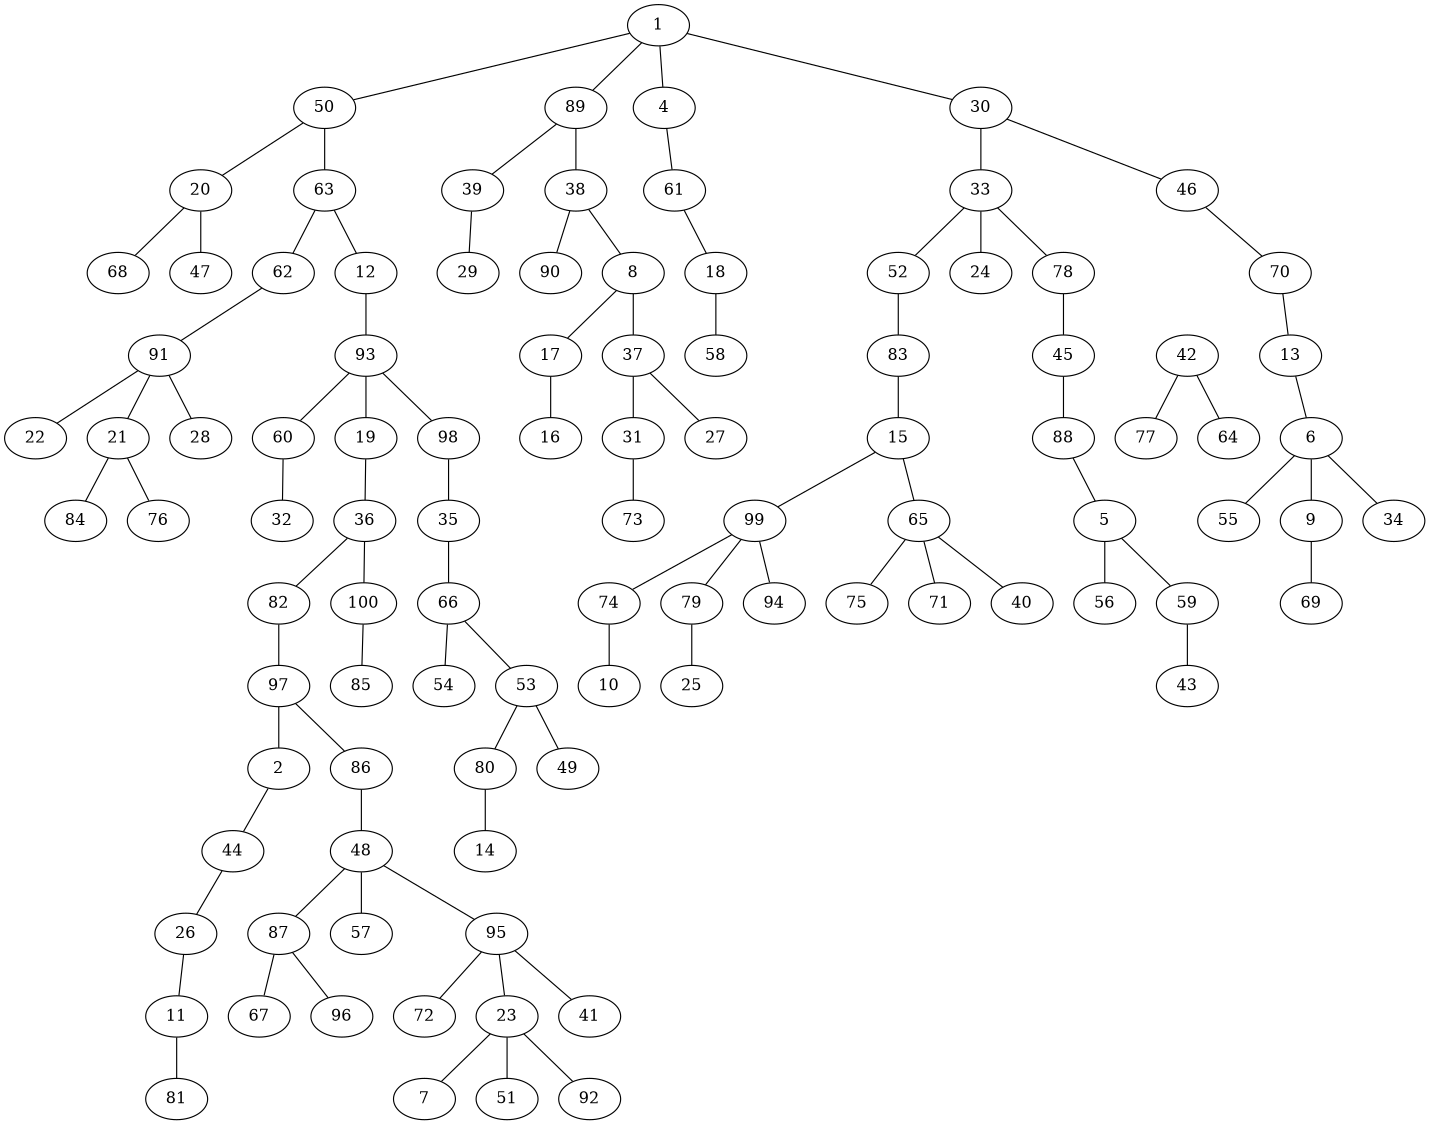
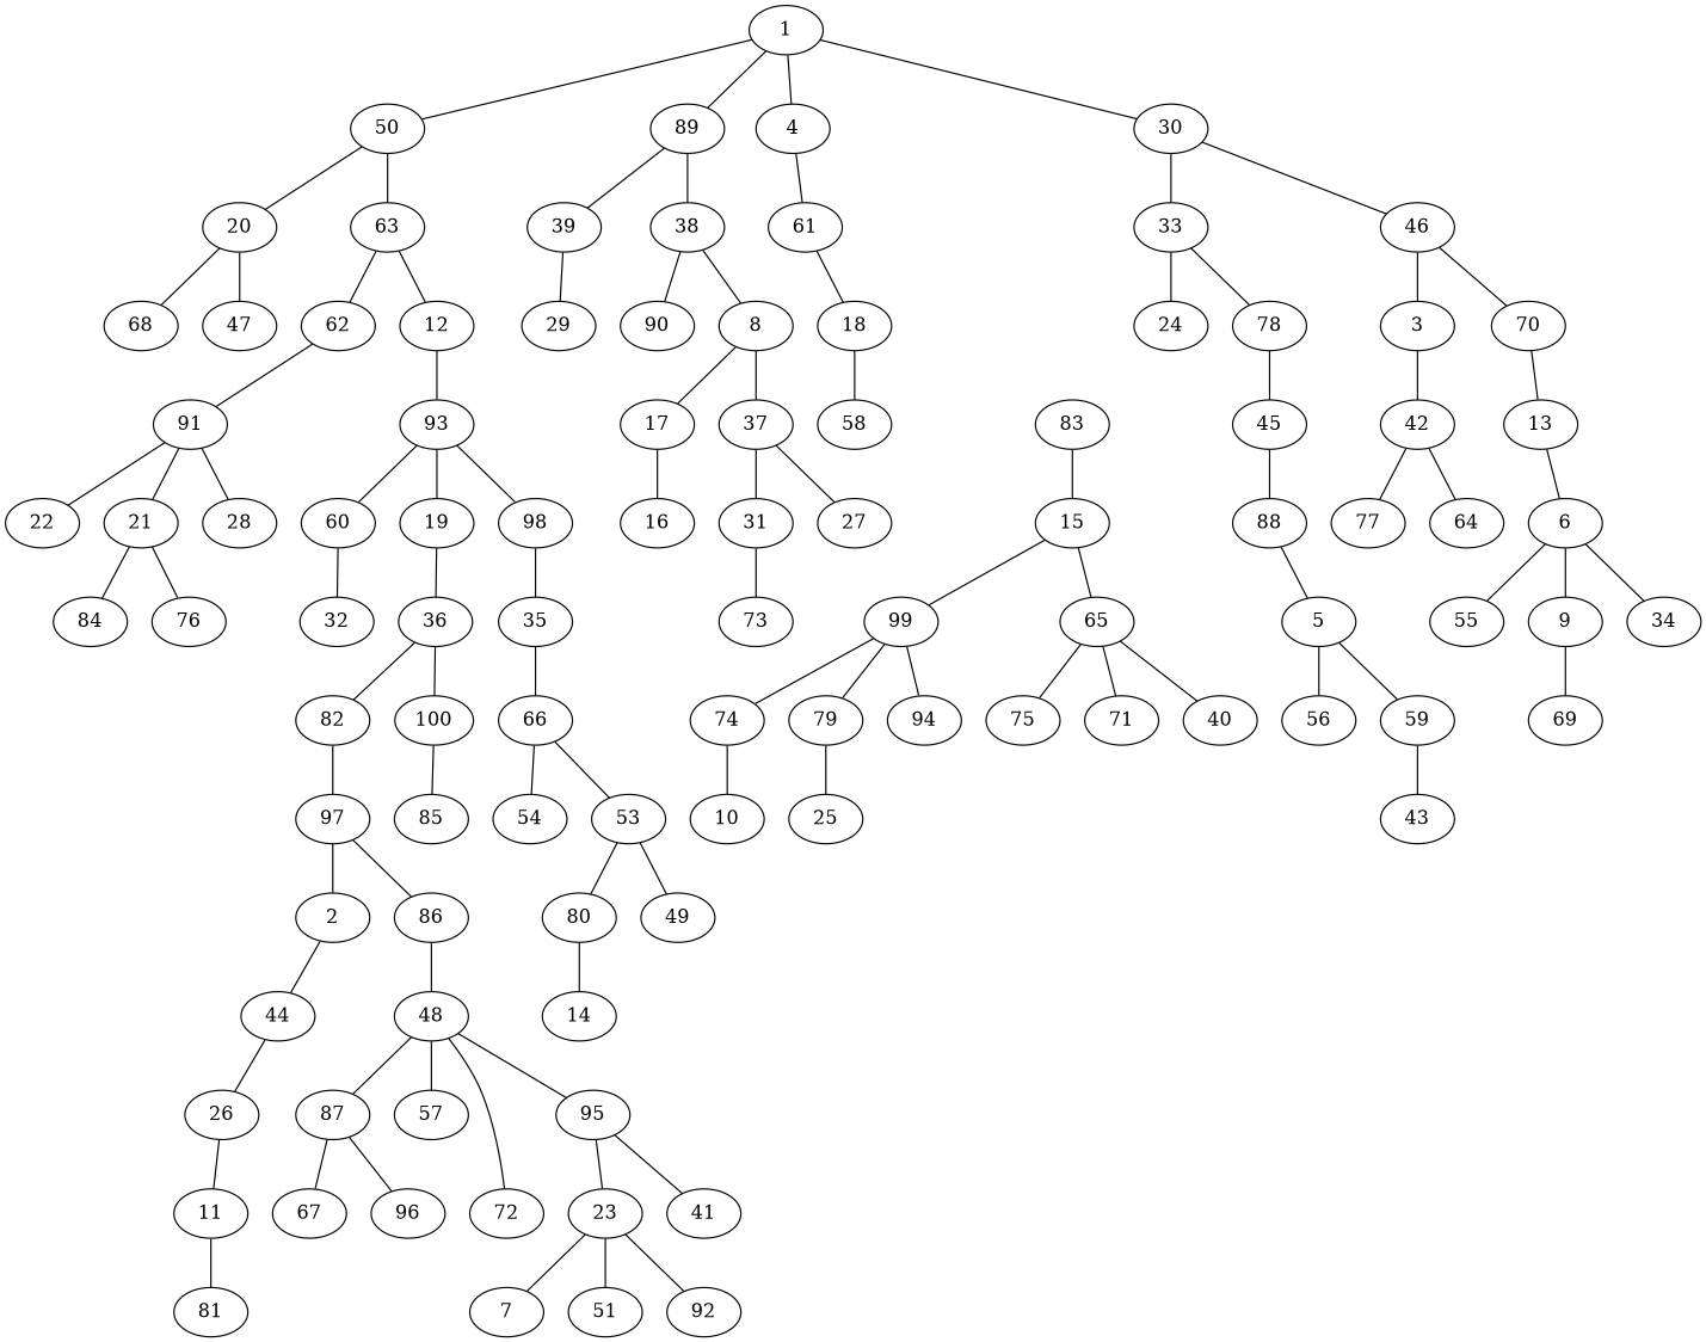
  graph {
    1
    50
    89
    4
    30
    63
    20
    38
    39
    61
    46
    33
    12
    62
    47
    68
    8
    90
    29
    18
    70
+   3
    24
    78
-   52
    93
    91
    37
    17
    58
    13
    42
    45
    83
    19
    98
    60
    21
    28
    22
    31
    27
    16
    6
    64
    77
    88
    15
    36
    35
    32
    76
    84
    73
    55
    9
    34
    5
    99
    65
    82
    100
    66
    69
    59
    56
    74
    79
    94
    75
    71
    40
    10
    97
    85
    43
    25
    2
    86
    53
    54
    44
    48
    80
    49
    26
    95
    87
    57
    14
    11
    23
    41
    72
    96
    67
    81
    92
    7
    51
    1 -- 50
    1 -- 89
    1 -- 4
    1 -- 30
    50 -- 63
    50 -- 20
    89 -- 38
    89 -- 39
    4 -- 61
    30 -- 46
    30 -- 33
    63 -- 12
    63 -- 62
    20 -- 47
    20 -- 68
    38 -- 8
    38 -- 90
    39 -- 29
    61 -- 18
    46 -- 70
+   46 -- 3
    33 -- 24
    33 -- 78
-   33 -- 52
    12 -- 93
    62 -- 91
    8 -- 37
    8 -- 17
    18 -- 58
    70 -- 13
+   3 -- 42
    78 -- 45
-   52 -- 83
    93 -- 19
    93 -- 98
    93 -- 60
    91 -- 21
    91 -- 28
    91 -- 22
    37 -- 31
    37 -- 27
    17 -- 16
    13 -- 6
    42 -- 64
    42 -- 77
    45 -- 88
    83 -- 15
    19 -- 36
    98 -- 35
    60 -- 32
    21 -- 76
    21 -- 84
    31 -- 73
    6 -- 55
    6 -- 9
    6 -- 34
    88 -- 5
    15 -- 99
    15 -- 65
    36 -- 82
    36 -- 100
    35 -- 66
    9 -- 69
    5 -- 59
    5 -- 56
    99 -- 74
    99 -- 79
    99 -- 94
    65 -- 75
    65 -- 71
    65 -- 40
    82 -- 97
    100 -- 85
    66 -- 53
    66 -- 54
    59 -- 43
    74 -- 10
    79 -- 25
    97 -- 2
    97 -- 86
    2 -- 44
    86 -- 48
    53 -- 80
    53 -- 49
    44 -- 26
    48 -- 95
    48 -- 87
    48 -- 57
    80 -- 14
    26 -- 11
    95 -- 23
    95 -- 41
-   95 -- 72
+   48 -- 72
    87 -- 96
    87 -- 67
    11 -- 81
    23 -- 92
    23 -- 7
    23 -- 51
  }
